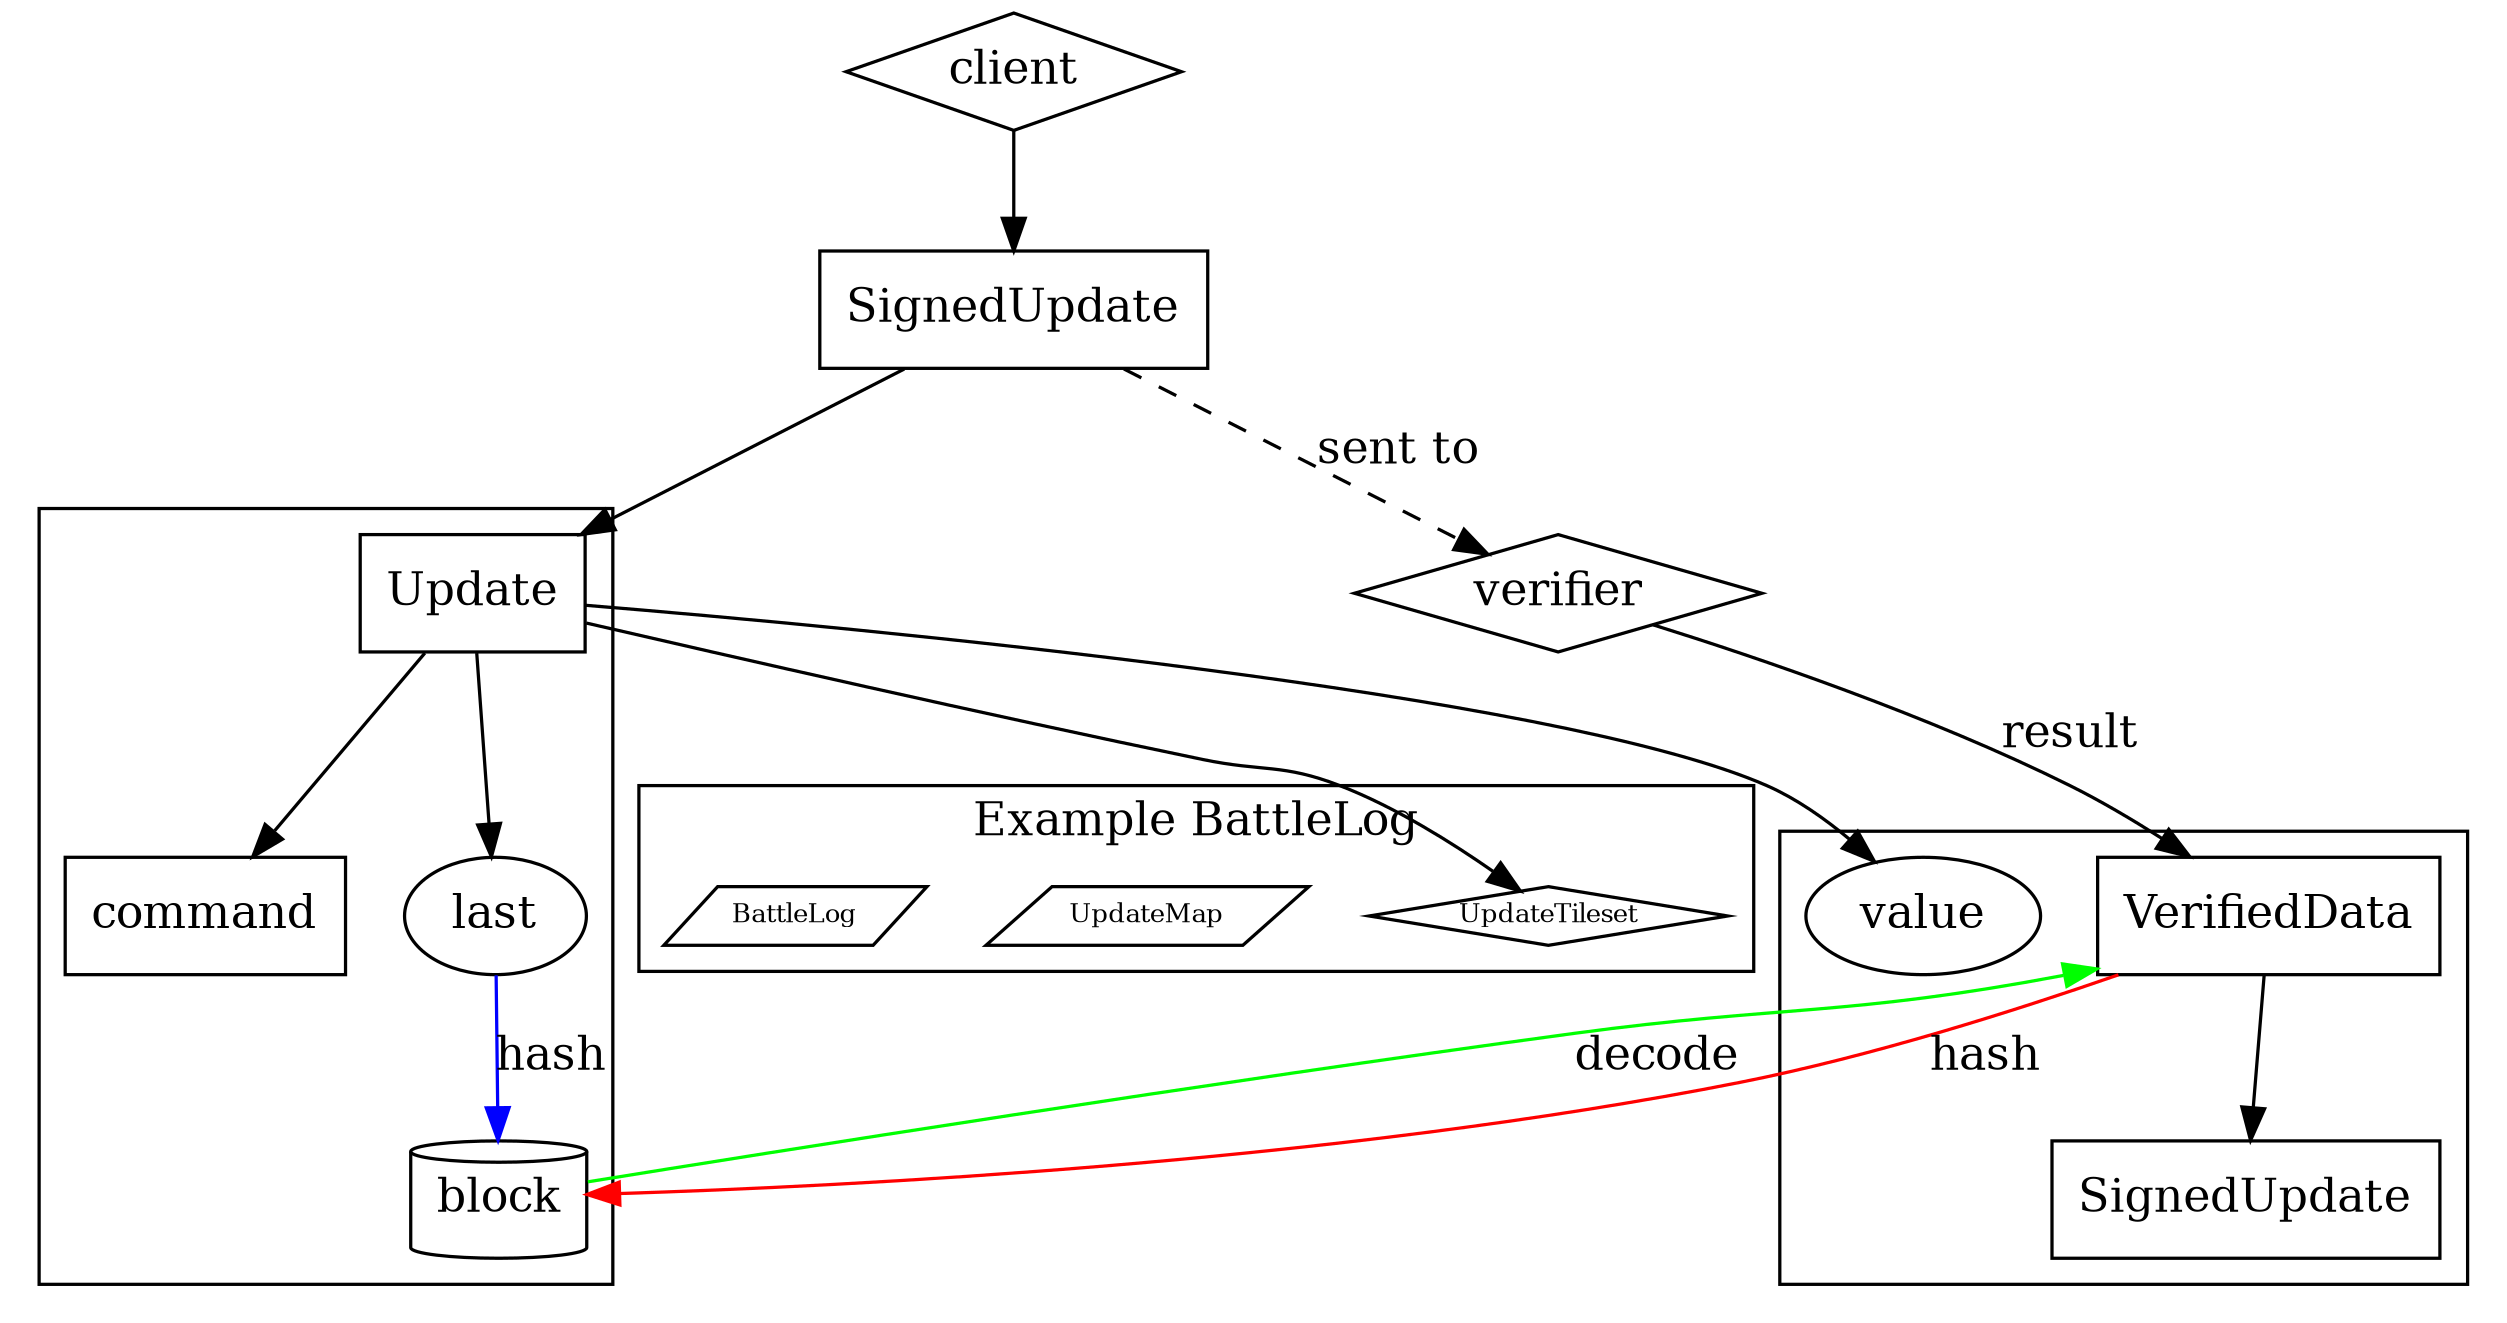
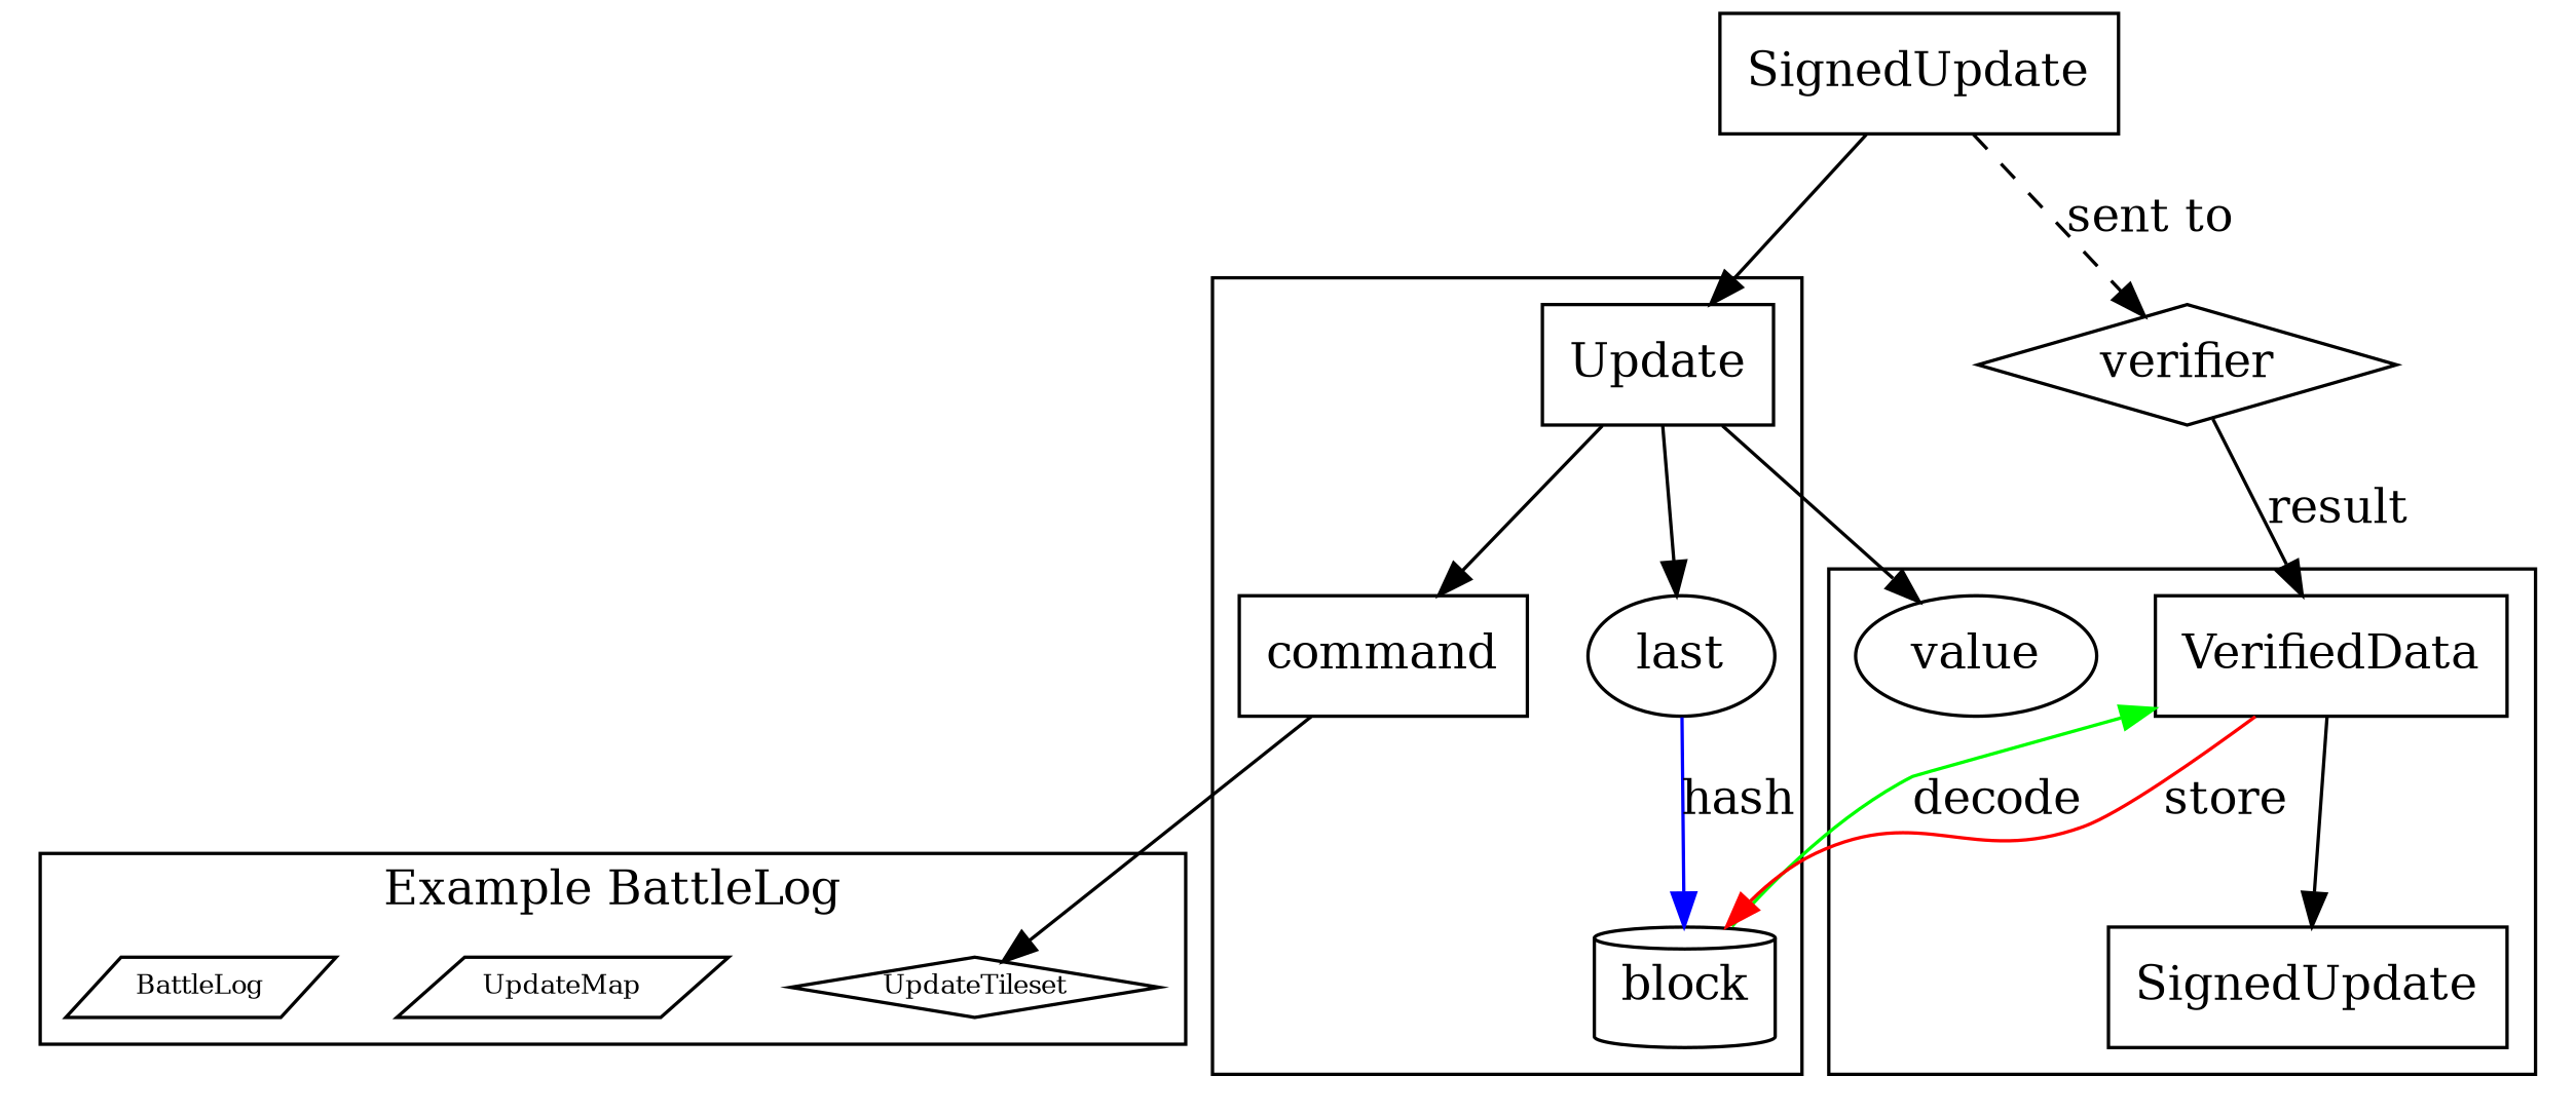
  digraph {
    compound=true
    node [shape=box]
    block [shape=cylinder]
    n2 [label=Update]
    command
    last [shape=""]
    UpdateTileset [fontsize=8 height=0 margin=0 shape=diamond width=0]
    UpdateMap [fontsize=8 height=0 margin=0 shape=parallelogram width=0]
    BattleLog [fontsize=8 height=0 margin=0 shape=parallelogram width=0]
    n8 [label=VerifiedData]
    n9 [label=SignedUpdate]
    value [shape=""]
    verifier [shape=diamond]
    SignedUpdate
-   client [shape=diamond]
    subgraph cluster_1 {
      block
      n2
      command
      last
    }
    subgraph cluster_2 {
      label="Example BattleLog"
      UpdateTileset
      UpdateMap
      BattleLog
    }
    subgraph cluster_3 {
      n8
      n9
      value
    }
    block -> n8 [color=green label=decode]
    n2 -> command
    n2 -> last
    n2 -> value
-   n2 -> UpdateTileset
+   command -> UpdateTileset
    last -> block [color=blue label=hash]
-   n8 -> block [color=red label=hash]
+   n8 -> block [color=red label=store]
    n8 -> n9
    verifier -> n8 [label=result]
    SignedUpdate -> n2
    SignedUpdate -> verifier [label="sent to" style=dashed]
-   client -> SignedUpdate
  }
